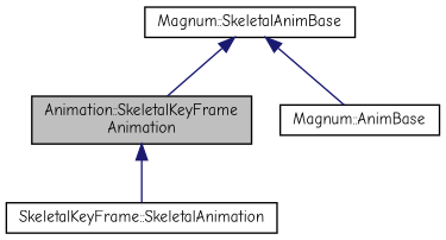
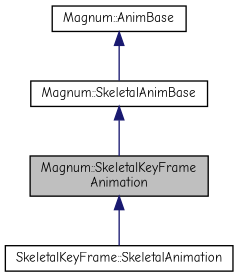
  digraph {
    fontname="Comic Neue"
    node [color=black fillcolor=white fontname="Comic Neue" fontsize=10 shape=record style=filled]
    edge [color=midnightblue dir=back fontname="Comic Neue" fontsize=10 labelfontname=Helvetica labelfontsize=10 style=solid]
-   n1 [fillcolor=grey75 fontcolor=black height=0.2 label="Animation::SkeletalKeyFrame\lAnimation" width=0.4]
+   n1 [fillcolor=grey75 fontcolor=black height=0.2 label="Magnum::SkeletalKeyFrame\lAnimation" width=0.4]
    n2 [height=0.2 label="SkeletalKeyFrame::SkeletalAnimation" width=0.4]
    n3 [height=0.2 label="Magnum::SkeletalAnimBase" width=0.4]
    n4 [height=0.2 label="Magnum::AnimBase" width=0.4]
    n1 -> n2
    n3 -> n1
-   n3 -> n4
+   n4 -> n3
  }
